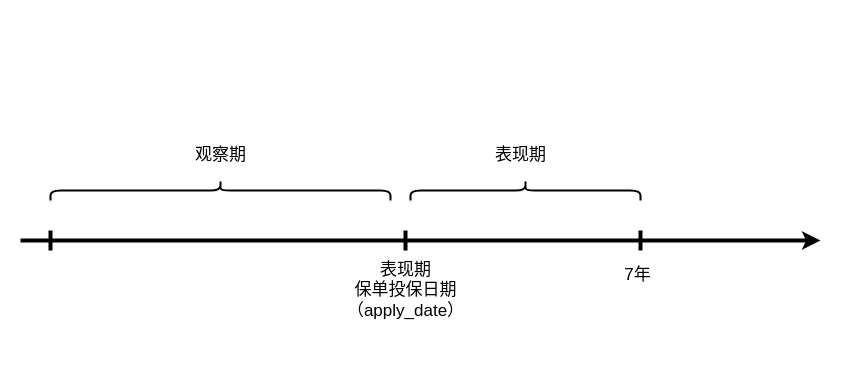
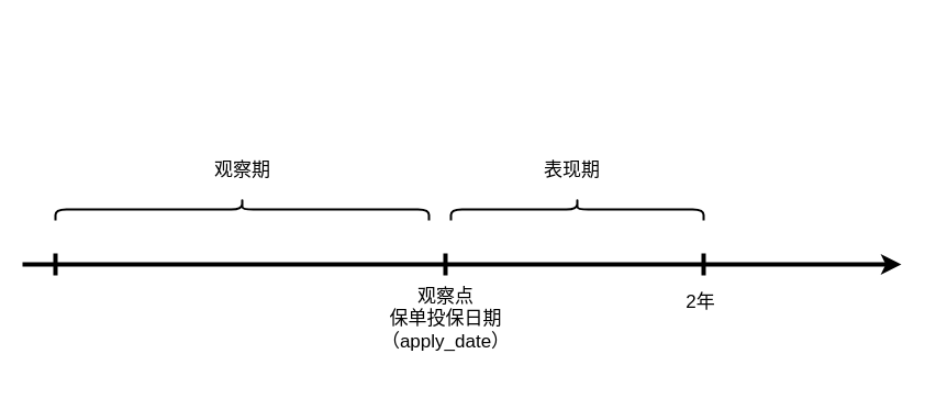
  <mxCell id="0" />
  <mxCell id="1" parent="0" />
  <mxCell id="2" value="" style="endArrow=classic;html=1;rounded=0;strokeWidth=4;" edge="1" parent="1"><mxGeometry width="50" height="50" relative="1" as="geometry"><mxPoint x="20" y="240" as="sourcePoint" /><mxPoint x="820" y="240" as="targetPoint" /></mxGeometry></mxCell>
  <mxCell id="3" value="" style="endArrow=none;html=1;rounded=0;strokeWidth=4;" edge="1" parent="1"><mxGeometry width="50" height="50" relative="1" as="geometry"><mxPoint x="405" y="250" as="sourcePoint" /><mxPoint x="405" y="230" as="targetPoint" /></mxGeometry></mxCell>
- <mxCell id="4" value="表现期&lt;br style=&quot;font-size: 17px;&quot;&gt;保单投保日期&lt;br&gt;（apply_date）" style="text;html=1;strokeColor=none;fillColor=none;align=center;verticalAlign=middle;whiteSpace=wrap;rounded=0;fontSize=17;" vertex="1" parent="1"><mxGeometry x="318" y="260" width="175" height="60" as="geometry" /></mxCell>
+ <mxCell id="4" value="观察点&lt;br style=&quot;font-size: 17px;&quot;&gt;保单投保日期&lt;br&gt;（apply_date）" style="text;html=1;strokeColor=none;fillColor=none;align=center;verticalAlign=middle;whiteSpace=wrap;rounded=0;fontSize=17;" vertex="1" parent="1"><mxGeometry x="318" y="260" width="175" height="60" as="geometry" /></mxCell>
  <mxCell id="5" value="" style="shape=curlyBracket;whiteSpace=wrap;html=1;rounded=1;flipH=1;labelPosition=right;verticalLabelPosition=middle;align=left;verticalAlign=middle;rotation=-90;strokeWidth=2;" vertex="1" parent="1"><mxGeometry x="515" y="75" width="20" height="230" as="geometry" /></mxCell>
  <mxCell id="6" value="" style="endArrow=none;html=1;rounded=0;strokeWidth=4;" edge="1" parent="1"><mxGeometry width="50" height="50" relative="1" as="geometry"><mxPoint x="640" y="250" as="sourcePoint" /><mxPoint x="640" y="230" as="targetPoint" /></mxGeometry></mxCell>
- <mxCell id="7" value="7年" style="text;html=1;strokeColor=none;fillColor=none;align=center;verticalAlign=middle;whiteSpace=wrap;rounded=0;fontSize=17;" vertex="1" parent="1"><mxGeometry x="620" y="260" width="35" height="30" as="geometry" /></mxCell>
+ <mxCell id="7" value="2年" style="text;html=1;strokeColor=none;fillColor=none;align=center;verticalAlign=middle;whiteSpace=wrap;rounded=0;fontSize=17;" vertex="1" parent="1"><mxGeometry x="620" y="260" width="35" height="30" as="geometry" /></mxCell>
  <mxCell id="8" value="表现期" style="text;html=1;strokeColor=none;fillColor=none;align=center;verticalAlign=middle;whiteSpace=wrap;rounded=0;fontSize=17;" vertex="1" parent="1"><mxGeometry x="432.5" y="140" width="175" height="30" as="geometry" /></mxCell>
  <mxCell id="9" value="" style="endArrow=none;html=1;rounded=0;strokeWidth=4;" edge="1" parent="1"><mxGeometry width="50" height="50" relative="1" as="geometry"><mxPoint x="50" y="250" as="sourcePoint" /><mxPoint x="50" y="230" as="targetPoint" /></mxGeometry></mxCell>
  <mxCell id="10" value="" style="shape=curlyBracket;whiteSpace=wrap;html=1;rounded=1;flipH=1;labelPosition=right;verticalLabelPosition=middle;align=left;verticalAlign=middle;rotation=-90;strokeWidth=2;" vertex="1" parent="1"><mxGeometry x="210" y="20" width="20" height="340" as="geometry" /></mxCell>
  <mxCell id="11" value="观察期" style="text;html=1;strokeColor=none;fillColor=none;align=center;verticalAlign=middle;whiteSpace=wrap;rounded=0;fontSize=17;" vertex="1" parent="1"><mxGeometry x="132.5" y="140" width="175" height="30" as="geometry" /></mxCell>
